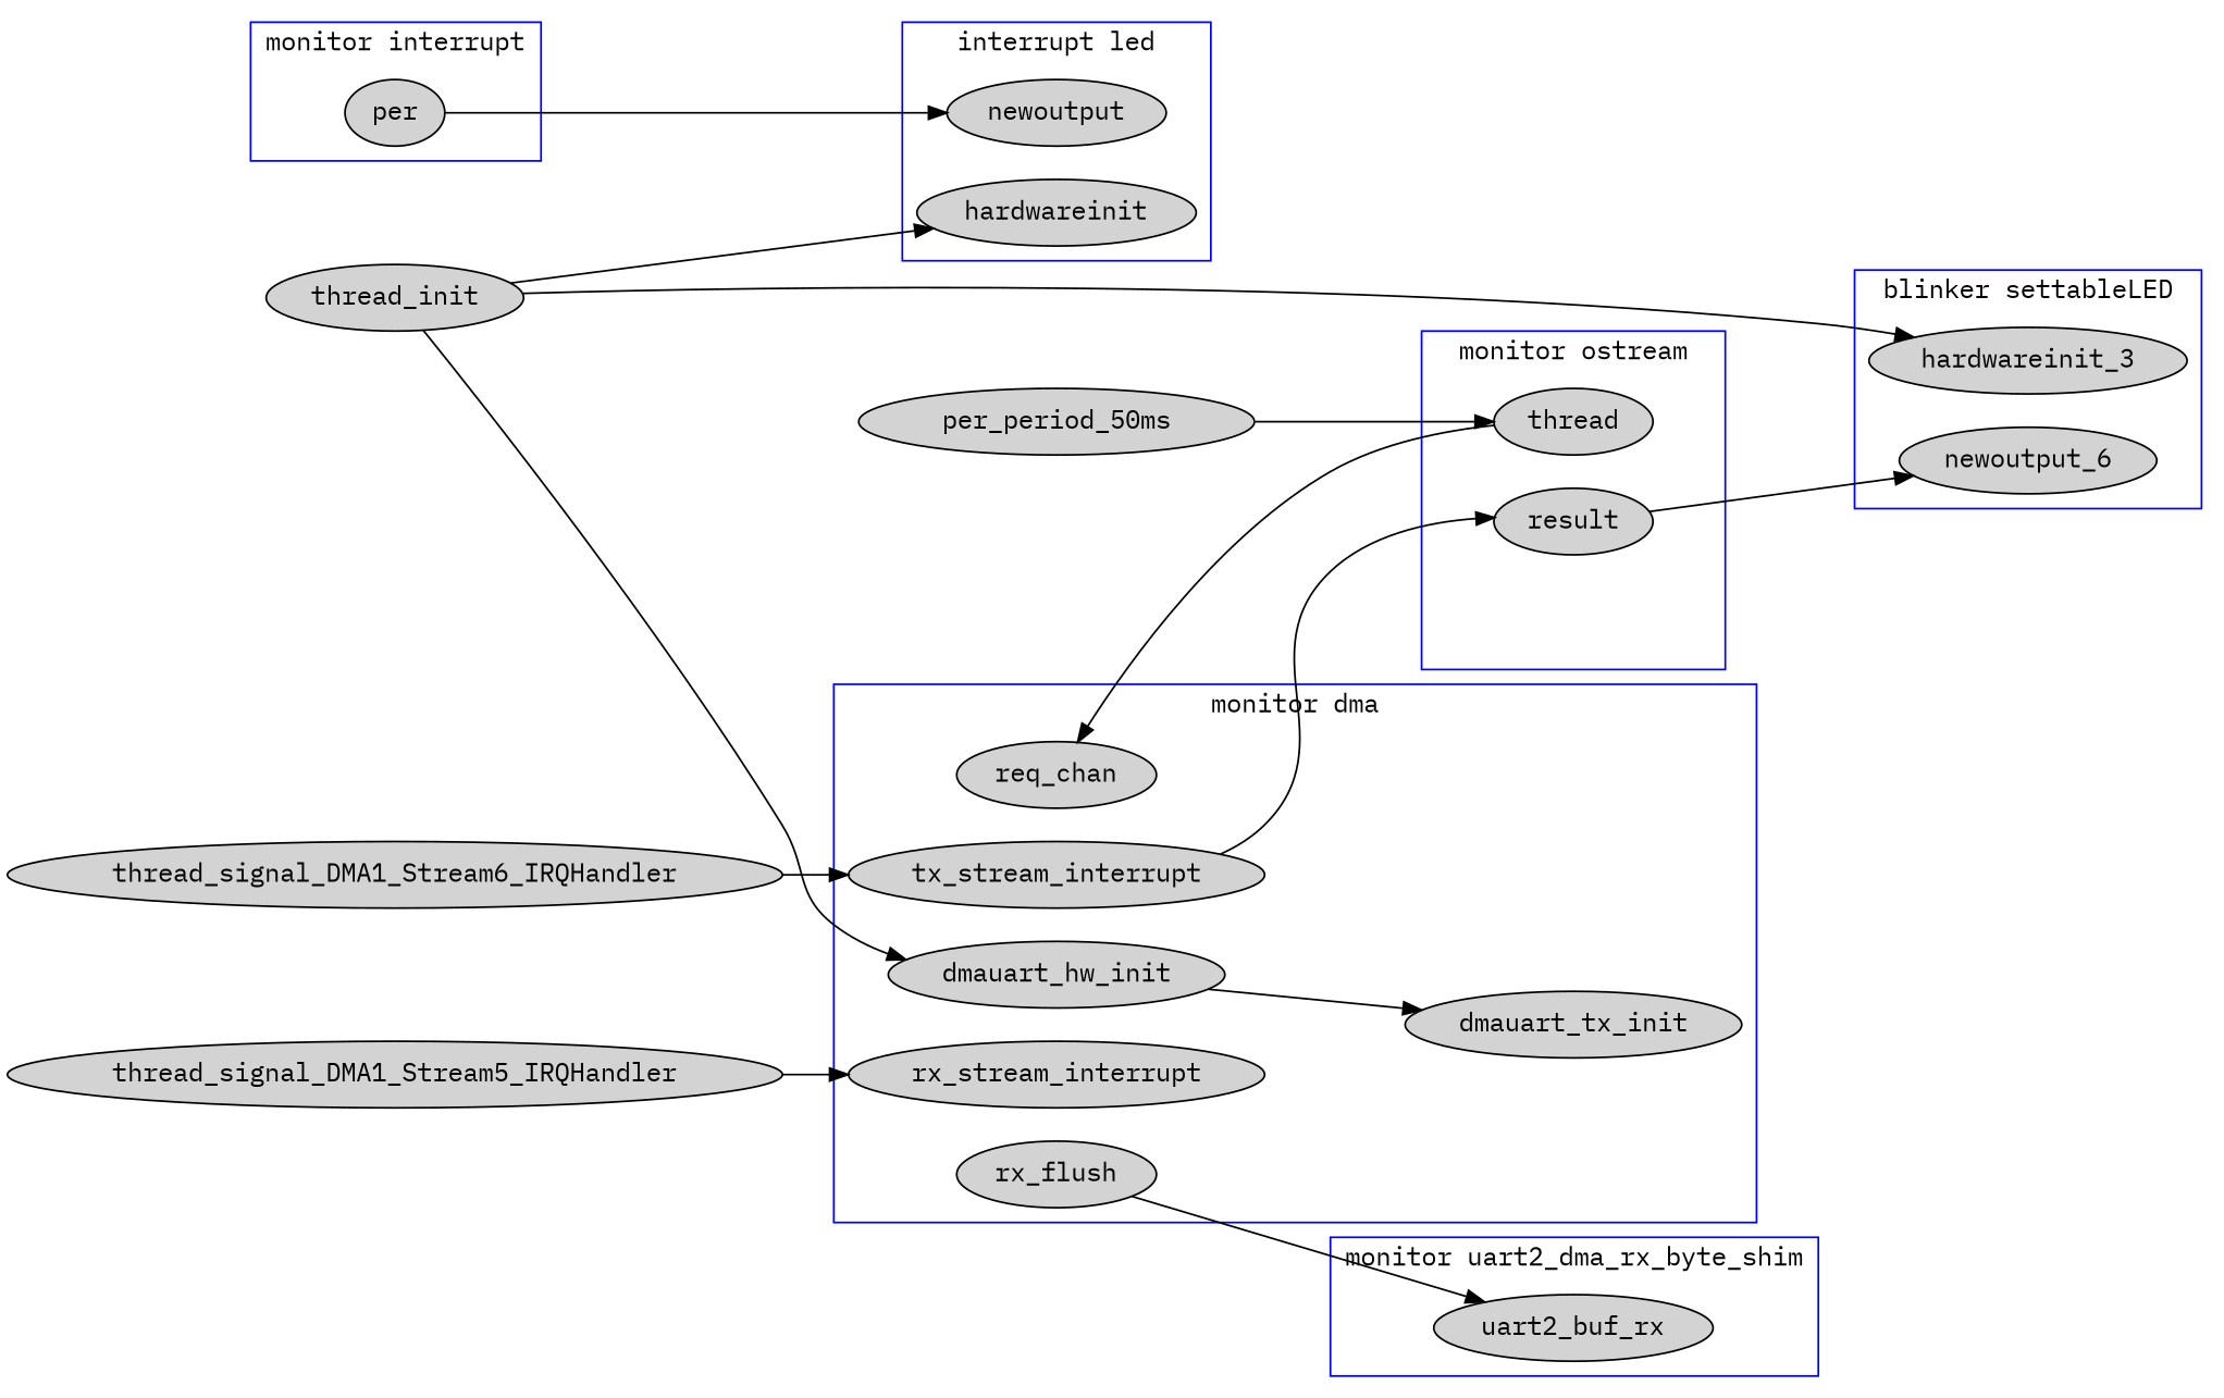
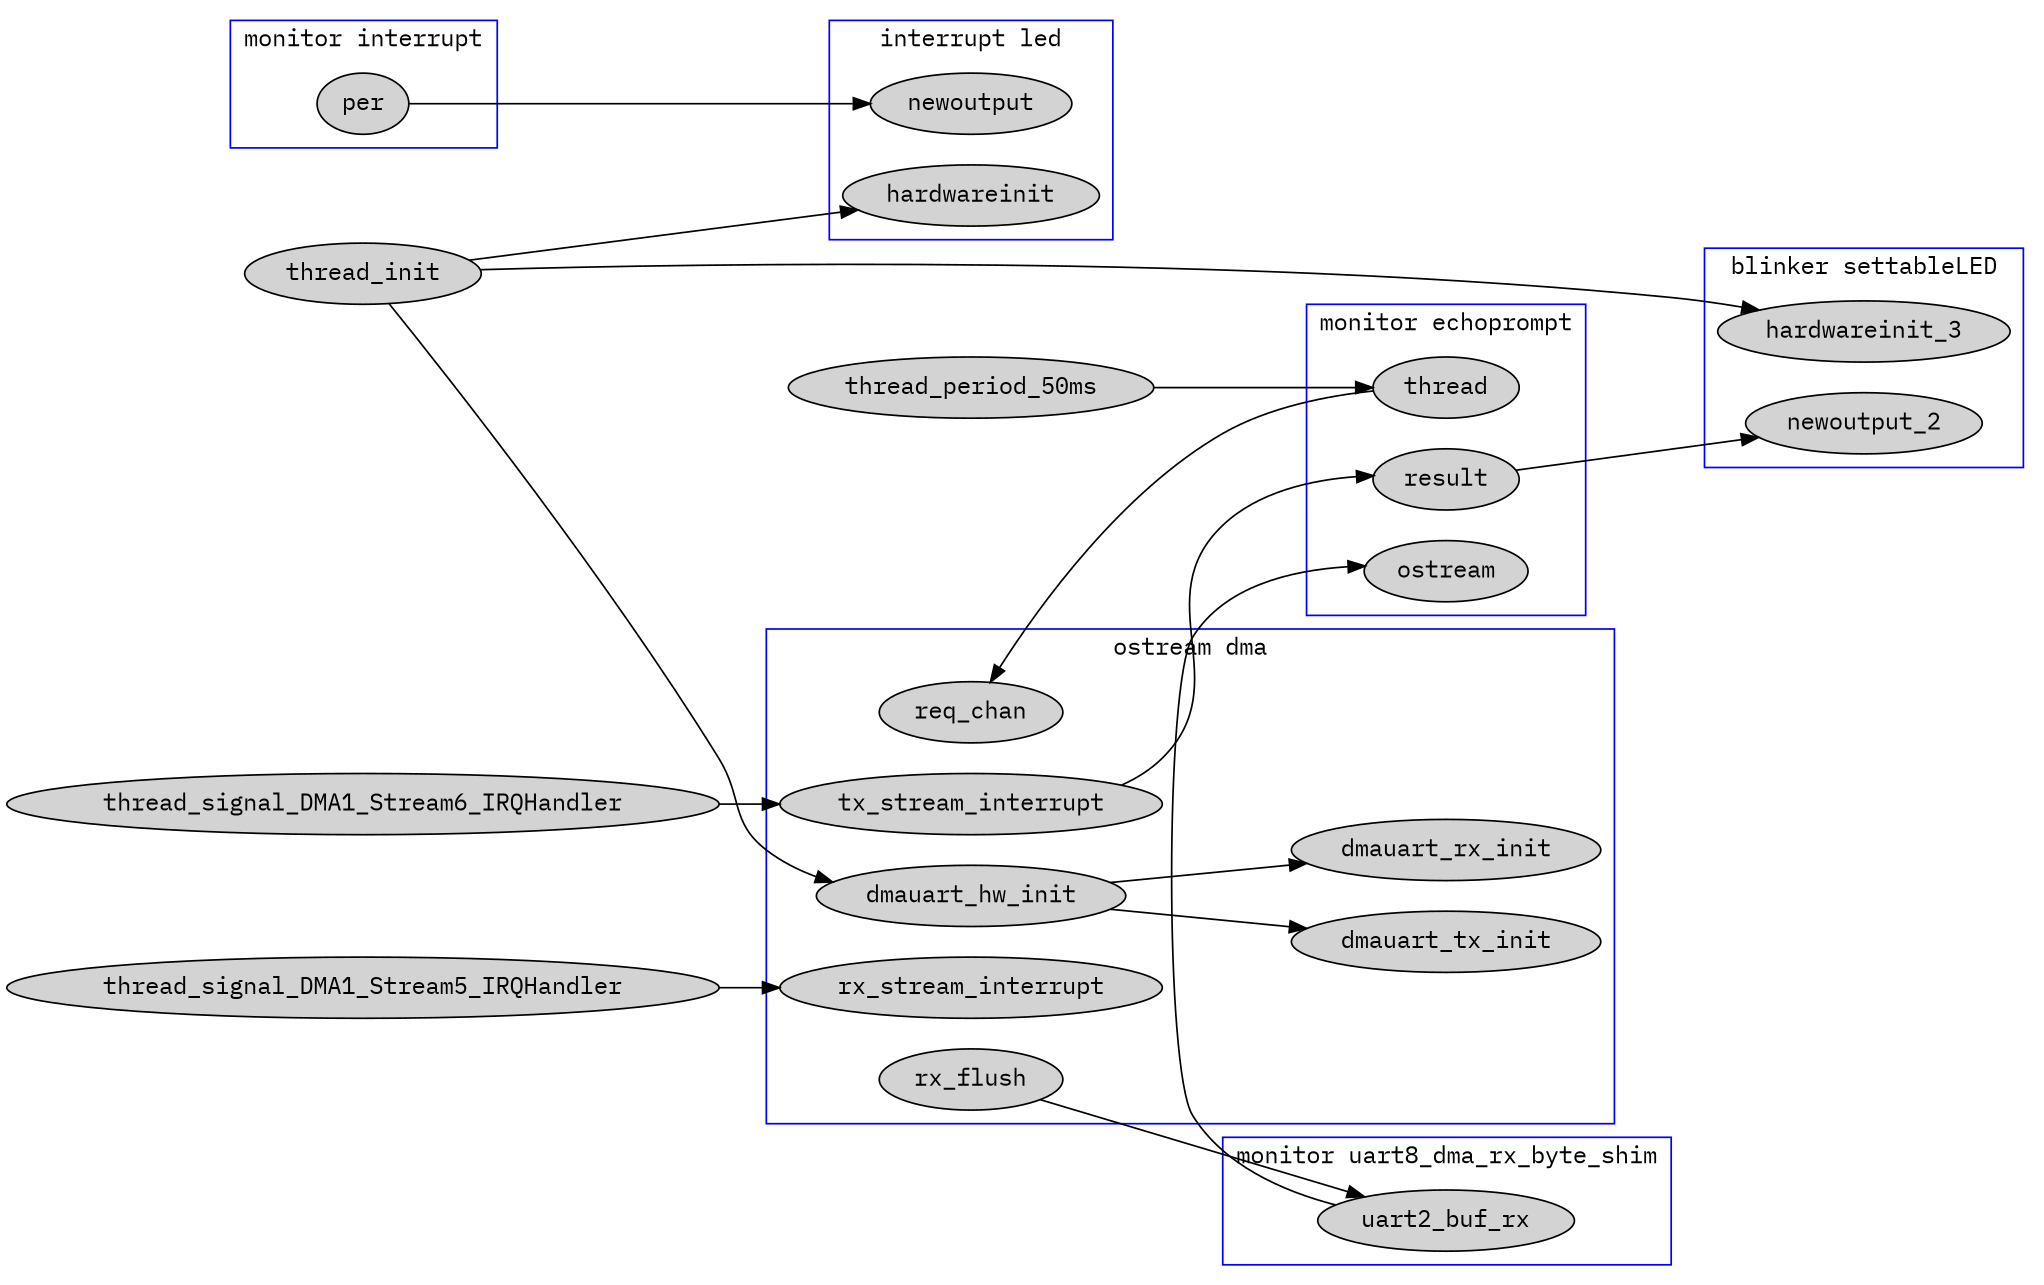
  digraph {
    fontname="IBM Plex Mono"
    rankdir=LR
    node [fontname="IBM Plex Mono" style=filled]
    edge [fontname="IBM Plex Mono"]
    per
    dmauart_hw_init
+   dmauart_rx_init
    dmauart_tx_init
    req_chan
    rx_flush
    rx_stream_interrupt
    tx_stream_interrupt
    n9 [label=thread]
+   ostream
    result
    hardwareinit
    newoutput
    n14 [label=hardwareinit_3]
-   newoutput_2 [label=newoutput_6]
+   newoutput_2
    uart2_buf_rx
    thread_signal_DMA1_Stream5_IRQHandler
    thread_signal_DMA1_Stream6_IRQHandler
-   thread_period_50ms [label=per_period_50ms]
+   thread_period_50ms
    thread_init
    subgraph cluster_1 {
      color=blue
      label="monitor interrupt"
      per
    }
    subgraph cluster_2 {
      color=blue
-     label="monitor dma"
+     label="ostream dma"
      dmauart_hw_init
+     dmauart_rx_init
      dmauart_tx_init
      req_chan
      rx_flush
      rx_stream_interrupt
      tx_stream_interrupt
    }
    subgraph cluster_3 {
      color=blue
-     label="monitor ostream"
+     label="monitor echoprompt"
      n9
+     ostream
      result
    }
    subgraph cluster_4 {
      color=blue
      label="interrupt led"
      hardwareinit
      newoutput
    }
    subgraph cluster_5 {
      color=blue
      label="blinker settableLED"
      n14
      newoutput_2
    }
    subgraph cluster_6 {
      color=blue
-     label="monitor uart2_dma_rx_byte_shim"
+     label="monitor uart8_dma_rx_byte_shim"
      uart2_buf_rx
    }
    per -> newoutput
+   dmauart_hw_init -> dmauart_rx_init
    dmauart_hw_init -> dmauart_tx_init
    rx_flush -> uart2_buf_rx
    tx_stream_interrupt -> result
    n9 -> req_chan
    result -> newoutput_2
+   uart2_buf_rx -> ostream
    thread_signal_DMA1_Stream5_IRQHandler -> rx_stream_interrupt
    thread_signal_DMA1_Stream6_IRQHandler -> tx_stream_interrupt
    thread_period_50ms -> n9
    thread_init -> dmauart_hw_init
    thread_init -> hardwareinit
    thread_init -> n14
  }
